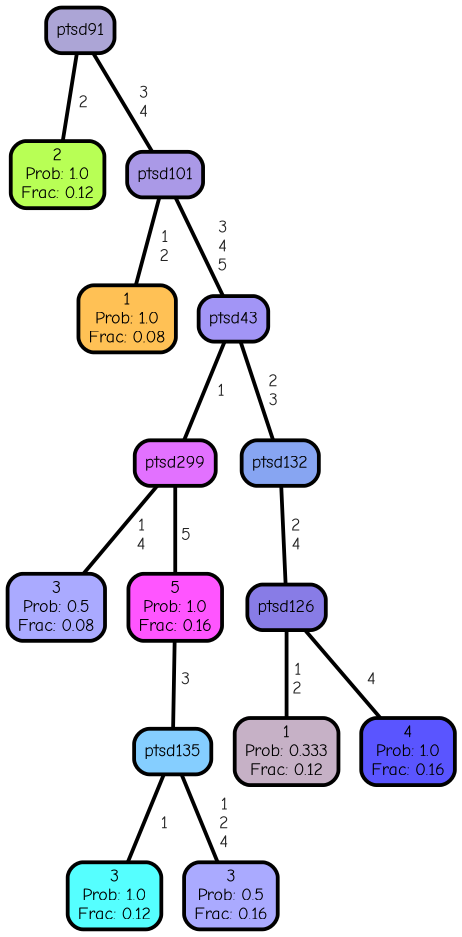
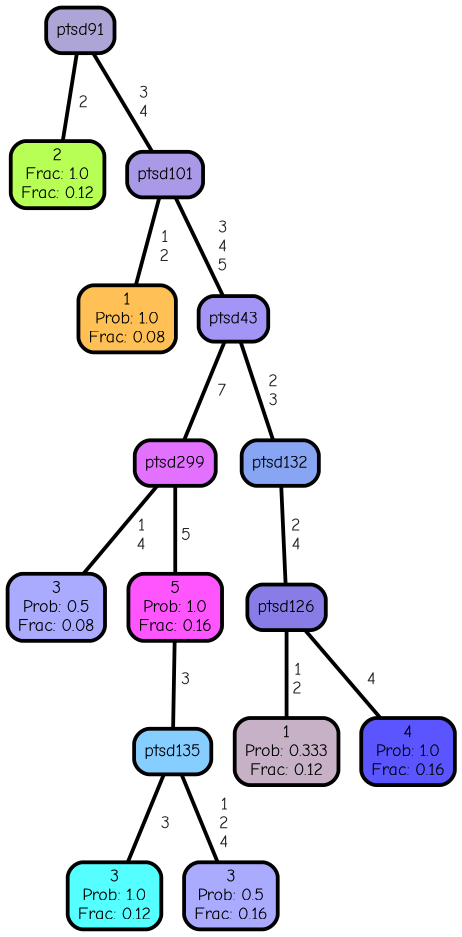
  graph {
    fontname="Comic Neue"
    ranksep="0 equally"
    splines=straight
    node [color=black fillcolor="#aaaaff" fontcolor=black fontname="Comic Neue" penwidth=3 shape=box style="filled, rounded"]
    edge [color=black fontcolor=grey14 fontname="Comic Neue" fontweight=bold penwidth=3]
-   n1 [fillcolor="#b8ff55" label="2\nProb: 1.0\nFrac: 0.12"]
+   n1 [fillcolor="#b8ff55" label="2\nFrac: 1.0\nFrac: 0.12"]
    n2 [fillcolor="#aca5d6" label=ptsd91]
    n3 [fillcolor="#aa99e7" label=ptsd101]
    n4 [fillcolor="#ffc155" label="1\nProb: 1.0\nFrac: 0.08"]
    n5 [fillcolor="#a295f6" label=ptsd43]
    n6 [fillcolor="#e271ff" label=ptsd299]
    n7 [fillcolor="#87a5f2" label=ptsd132]
    n8 [label="3\nProb: 0.5\nFrac: 0.08"]
    n9 [fillcolor="#ff55ff" label="5\nProb: 1.0\nFrac: 0.16"]
    n10 [fillcolor="#85ceff" label=ptsd135]
    n11 [fillcolor="#887ce6" label=ptsd126]
    n12 [fillcolor="#55ffff" label="3\nProb: 1.0\nFrac: 0.12"]
    n13 [label="3\nProb: 0.5\nFrac: 0.16"]
    n14 [fillcolor="#c6b1c6" label="1\nProb: 0.333\nFrac: 0.12"]
    n15 [fillcolor="#5a55ff" label="4\nProb: 1.0\nFrac: 0.16"]
    subgraph sub_1 {
      rank=same
    }
    n2 -- n1 [label=" 2"]
    n2 -- n3 [label=" 3\n 4"]
    n3 -- n4 [label=" 1\n 2"]
    n3 -- n5 [label=" 3\n 4\n 5"]
-   n5 -- n6 [label=" 1"]
+   n5 -- n6 [label=" 7"]
    n5 -- n7 [label=" 2\n 3"]
    n6 -- n8 [label=" 1\n 4"]
    n6 -- n9 [label=" 5"]
    n7 -- n11 [label=" 2\n 4"]
    n9 -- n10 [label=" 3"]
-   n10 -- n12 [label=" 1"]
+   n10 -- n12 [label=" 3"]
    n10 -- n13 [label=" 1\n 2\n 4"]
    n11 -- n14 [label=" 1\n 2"]
    n11 -- n15 [label=" 4"]
  }
